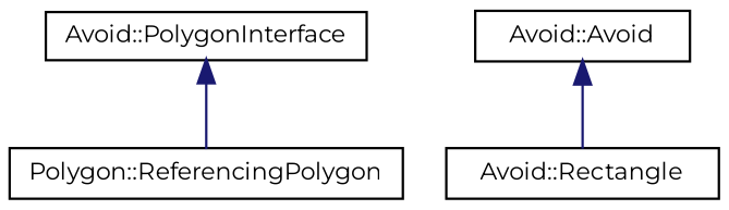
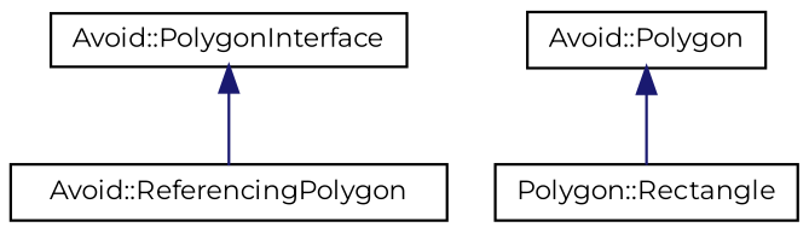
  digraph {
    fontname=Montserrat
    rankdir=TB
    node [color=black fillcolor=white fontname=Montserrat fontsize=10 shape=record style=filled]
    edge [color=midnightblue dir=back fontname=Montserrat fontsize=10 labelfontname=Helvetica labelfontsize=10 style=solid]
    n1 [height=0.2 label="Avoid::PolygonInterface" width=0.4]
-   n2 [height=0.2 label="Polygon::ReferencingPolygon" width=0.4]
-   n3 [height=0.2 label="Avoid::Avoid" width=0.4]
-   n4 [height=0.2 label="Avoid::Rectangle" width=0.4]
+   n2 [height=0.2 label="Avoid::ReferencingPolygon" width=0.4]
+   n3 [height=0.2 label="Avoid::Polygon" width=0.4]
+   n4 [height=0.2 label="Polygon::Rectangle" width=0.4]
    n1 -> n2
    n3 -> n4
  }
